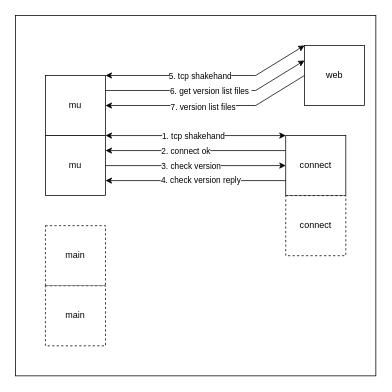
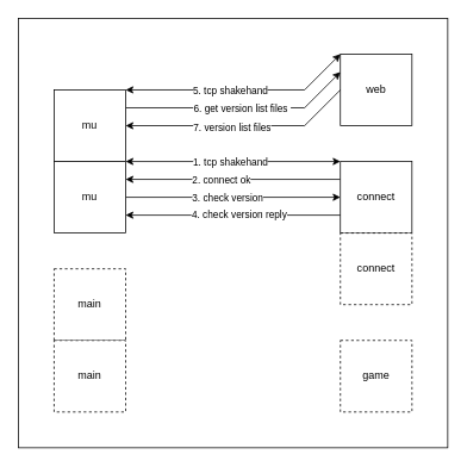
  <mxCell id="0" />
  <mxCell id="1" parent="0" />
  <mxCell id="2" value="" style="rounded=0;whiteSpace=wrap;html=1;" parent="1" vertex="1"><mxGeometry x="20" y="20" width="480" height="480" as="geometry" /></mxCell>
  <mxCell id="3" value="main" style="rounded=0;whiteSpace=wrap;html=1;dashed=1;" parent="1" vertex="1"><mxGeometry x="60" y="300" width="80" height="80" as="geometry" /></mxCell>
+ <mxCell id="4" value="game" style="rounded=0;whiteSpace=wrap;html=1;dashed=1;" parent="1" vertex="1"><mxGeometry x="380" y="380" width="80" height="80" as="geometry" /></mxCell>
  <mxCell id="5" value="" style="endArrow=classic;html=1;rounded=0;exitX=1;exitY=0.5;exitDx=0;exitDy=0;entryX=0;entryY=0.5;entryDx=0;entryDy=0;" parent="1" source="11" target="12" edge="1"><mxGeometry width="50" height="50" relative="1" as="geometry"><mxPoint x="30" y="59.5" as="sourcePoint" /><mxPoint x="320.5" y="60" as="targetPoint" /></mxGeometry></mxCell>
  <mxCell id="6" value="3. check version" style="edgeLabel;html=1;align=center;verticalAlign=middle;resizable=0;points=[];" parent="5" vertex="1" connectable="0"><mxGeometry x="-0.192" y="3" relative="1" as="geometry"><mxPoint x="16" y="3" as="offset" /></mxGeometry></mxCell>
  <mxCell id="7" value="" style="endArrow=classic;startArrow=classic;html=1;rounded=0;exitX=1;exitY=0;exitDx=0;exitDy=0;entryX=0;entryY=0;entryDx=0;entryDy=0;" parent="1" source="11" target="12" edge="1"><mxGeometry width="50" height="50" relative="1" as="geometry"><mxPoint x="20" y="90" as="sourcePoint" /><mxPoint x="340" y="90" as="targetPoint" /></mxGeometry></mxCell>
  <mxCell id="8" value="1. tcp shakehand" style="edgeLabel;html=1;align=center;verticalAlign=middle;resizable=0;points=[];" parent="7" vertex="1" connectable="0"><mxGeometry x="-0.092" y="-1" relative="1" as="geometry"><mxPoint x="7" y="-1" as="offset" /></mxGeometry></mxCell>
  <mxCell id="9" value="" style="endArrow=classic;html=1;rounded=0;entryX=1;entryY=0.25;entryDx=0;entryDy=0;exitX=0;exitY=0.25;exitDx=0;exitDy=0;" parent="1" source="12" target="11" edge="1"><mxGeometry width="50" height="50" relative="1" as="geometry"><mxPoint x="450" y="190" as="sourcePoint" /><mxPoint x="150" y="190" as="targetPoint" /></mxGeometry></mxCell>
  <mxCell id="10" value="2. connect ok" style="edgeLabel;html=1;align=center;verticalAlign=middle;resizable=0;points=[];" parent="9" vertex="1" connectable="0"><mxGeometry x="-0.255" y="1" relative="1" as="geometry"><mxPoint x="-45" y="-1" as="offset" /></mxGeometry></mxCell>
  <mxCell id="11" value="mu" style="rounded=0;whiteSpace=wrap;html=1;" parent="1" vertex="1"><mxGeometry x="60" y="180" width="80" height="80" as="geometry" /></mxCell>
  <mxCell id="12" value="connect" style="rounded=0;whiteSpace=wrap;html=1;" parent="1" vertex="1"><mxGeometry x="380" y="180" width="80" height="80" as="geometry" /></mxCell>
  <mxCell id="13" value="" style="endArrow=classic;html=1;rounded=0;entryX=1;entryY=0.75;entryDx=0;entryDy=0;exitX=0;exitY=0.75;exitDx=0;exitDy=0;" parent="1" source="12" target="11" edge="1"><mxGeometry width="50" height="50" relative="1" as="geometry"><mxPoint x="400" y="280" as="sourcePoint" /><mxPoint x="160" y="280" as="targetPoint" /></mxGeometry></mxCell>
  <mxCell id="14" value="4. check version reply" style="edgeLabel;html=1;align=center;verticalAlign=middle;resizable=0;points=[];" parent="13" vertex="1" connectable="0"><mxGeometry x="-0.255" y="1" relative="1" as="geometry"><mxPoint x="-25" y="-2" as="offset" /></mxGeometry></mxCell>
- <mxCell id="15" value="web" style="rounded=0;whiteSpace=wrap;html=1;" parent="1" vertex="1"><mxGeometry x="405" y="60" width="80" height="80" as="geometry" /></mxCell>
+ <mxCell id="15" value="web" style="rounded=0;whiteSpace=wrap;html=1;" parent="1" vertex="1"><mxGeometry x="380" y="60" width="80" height="80" as="geometry" /></mxCell>
  <mxCell id="16" value="" style="endArrow=classic;html=1;rounded=0;entryX=0;entryY=0.25;entryDx=0;entryDy=0;exitX=1;exitY=0.25;exitDx=0;exitDy=0;" parent="1" source="21" target="15" edge="1"><mxGeometry width="50" height="50" relative="1" as="geometry"><mxPoint x="190" y="30" as="sourcePoint" /><mxPoint x="390" y="250" as="targetPoint" /><Array as="points"><mxPoint x="340" y="120" /></Array></mxGeometry></mxCell>
  <mxCell id="17" value="6. get version list files&amp;nbsp;" style="edgeLabel;html=1;align=center;verticalAlign=middle;resizable=0;points=[];" parent="16" vertex="1" connectable="0"><mxGeometry x="-0.061" y="-4" relative="1" as="geometry"><mxPoint x="9" y="-4" as="offset" /></mxGeometry></mxCell>
  <mxCell id="18" value="" style="endArrow=classic;html=1;rounded=0;exitX=0;exitY=0.5;exitDx=0;exitDy=0;entryX=1;entryY=0.5;entryDx=0;entryDy=0;" parent="1" source="15" target="21" edge="1"><mxGeometry width="50" height="50" relative="1" as="geometry"><mxPoint x="340" y="300" as="sourcePoint" /><mxPoint x="170" y="110" as="targetPoint" /><Array as="points"><mxPoint x="340" y="140" /></Array></mxGeometry></mxCell>
  <mxCell id="19" value="7. version list files" style="edgeLabel;html=1;align=center;verticalAlign=middle;resizable=0;points=[];" parent="18" vertex="1" connectable="0"><mxGeometry x="-0.116" relative="1" as="geometry"><mxPoint x="-25" y="2" as="offset" /></mxGeometry></mxCell>
  <mxCell id="20" value="main" style="rounded=0;whiteSpace=wrap;html=1;dashed=1;" parent="1" vertex="1"><mxGeometry x="60" y="380" width="80" height="80" as="geometry" /></mxCell>
  <mxCell id="21" value="mu" style="rounded=0;whiteSpace=wrap;html=1;" parent="1" vertex="1"><mxGeometry x="60" y="100" width="80" height="80" as="geometry" /></mxCell>
  <mxCell id="22" value="connect" style="rounded=0;whiteSpace=wrap;html=1;dashed=1;" parent="1" vertex="1"><mxGeometry x="380" y="260" width="80" height="80" as="geometry" /></mxCell>
  <mxCell id="23" value="" style="endArrow=classic;startArrow=classic;html=1;rounded=0;exitX=1;exitY=0;exitDx=0;exitDy=0;entryX=0;entryY=0;entryDx=0;entryDy=0;" edge="1" parent="1" source="21" target="15"><mxGeometry width="50" height="50" relative="1" as="geometry"><mxPoint x="150" y="50" as="sourcePoint" /><mxPoint x="390" y="50" as="targetPoint" /><Array as="points"><mxPoint x="340" y="100" /></Array></mxGeometry></mxCell>
  <mxCell id="24" value="5. tcp shakehand" style="edgeLabel;html=1;align=center;verticalAlign=middle;resizable=0;points=[];" vertex="1" connectable="0" parent="23"><mxGeometry x="-0.092" y="-1" relative="1" as="geometry"><mxPoint y="-1" as="offset" /></mxGeometry></mxCell>
